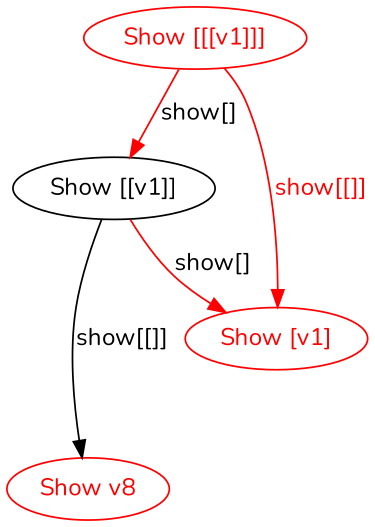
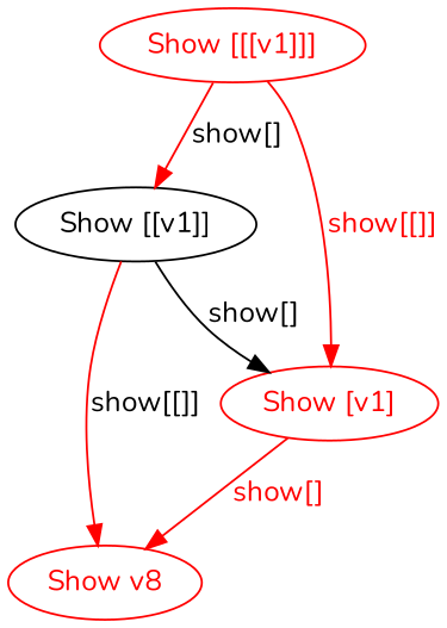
  digraph {
    fontname=Nunito
    node [color=red fontcolor=red fontname=Nunito]
    edge [color=red fontname=Nunito]
    n1 [label="Show [[[v1]]]"]
    n2 [label="Show [[v1]]" color="" fontcolor=""]
    n3 [label="Show [v1]"]
    n4 [label="Show v8"]
    n1 -> n2 [label="show[]"]
    n1 -> n3 [fontcolor=red label="show[[]]"]
-   n2 -> n3 [label="show[]"]
-   n2 -> n4 [label="show[[]]" color=""]
+   n2 -> n3 [label="show[]" color=""]
+   n2 -> n4 [label="show[[]]"]
+   n3 -> n4 [fontcolor=red label="show[]"]
  }
